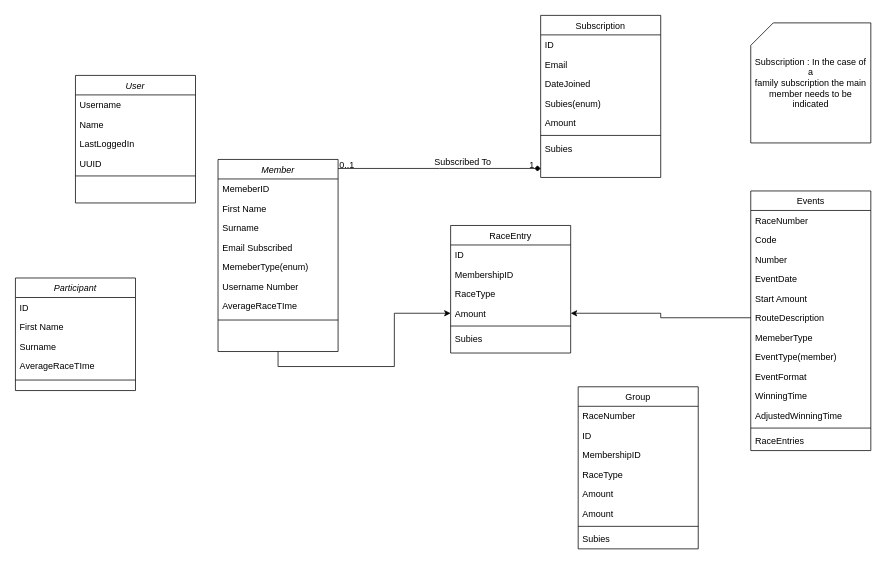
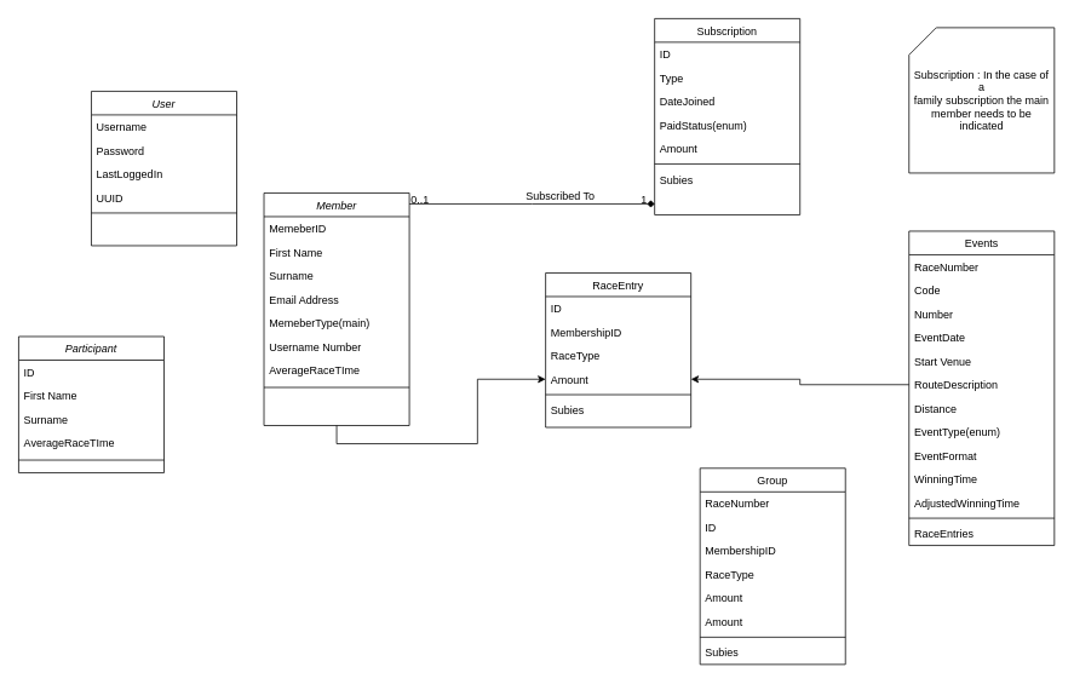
  <mxCell id="0" />
  <mxCell id="1" parent="0" />
  <mxCell id="2" style="edgeStyle=orthogonalEdgeStyle;rounded=0;orthogonalLoop=1;jettySize=auto;html=1;exitX=0.5;exitY=1;exitDx=0;exitDy=0;" edge="1" parent="1" source="3" target="35"><mxGeometry relative="1" as="geometry" /></mxCell>
  <mxCell id="3" value="Member" style="swimlane;fontStyle=2;align=center;verticalAlign=top;childLayout=stackLayout;horizontal=1;startSize=26;horizontalStack=0;resizeParent=1;resizeLast=0;collapsible=1;marginBottom=0;rounded=0;shadow=0;strokeWidth=1;" parent="1" vertex="1"><mxGeometry x="290" y="212" width="160" height="256" as="geometry"><mxRectangle x="230" y="140" width="160" height="26" as="alternateBounds" /></mxGeometry></mxCell>
  <mxCell id="4" value="MemeberID" style="text;align=left;verticalAlign=top;spacingLeft=4;spacingRight=4;overflow=hidden;rotatable=0;points=[[0,0.5],[1,0.5]];portConstraint=eastwest;" parent="3" vertex="1"><mxGeometry y="26" width="160" height="26" as="geometry" /></mxCell>
  <mxCell id="5" value="First Name    " style="text;align=left;verticalAlign=top;spacingLeft=4;spacingRight=4;overflow=hidden;rotatable=0;points=[[0,0.5],[1,0.5]];portConstraint=eastwest;" vertex="1" parent="3"><mxGeometry y="52" width="160" height="26" as="geometry" /></mxCell>
  <mxCell id="6" value="Surname" style="text;align=left;verticalAlign=top;spacingLeft=4;spacingRight=4;overflow=hidden;rotatable=0;points=[[0,0.5],[1,0.5]];portConstraint=eastwest;rounded=0;shadow=0;html=0;" vertex="1" parent="3"><mxGeometry y="78" width="160" height="26" as="geometry" /></mxCell>
- <mxCell id="7" value="Email Subscribed" style="text;align=left;verticalAlign=top;spacingLeft=4;spacingRight=4;overflow=hidden;rotatable=0;points=[[0,0.5],[1,0.5]];portConstraint=eastwest;rounded=0;shadow=0;html=0;" parent="3" vertex="1"><mxGeometry y="104" width="160" height="26" as="geometry" /></mxCell>
- <mxCell id="8" value="MemeberType(enum)&#10;" style="text;align=left;verticalAlign=top;spacingLeft=4;spacingRight=4;overflow=hidden;rotatable=0;points=[[0,0.5],[1,0.5]];portConstraint=eastwest;rounded=0;shadow=0;html=0;" vertex="1" parent="3"><mxGeometry y="130" width="160" height="26" as="geometry" /></mxCell>
+ <mxCell id="7" value="Email Address" style="text;align=left;verticalAlign=top;spacingLeft=4;spacingRight=4;overflow=hidden;rotatable=0;points=[[0,0.5],[1,0.5]];portConstraint=eastwest;rounded=0;shadow=0;html=0;" parent="3" vertex="1"><mxGeometry y="104" width="160" height="26" as="geometry" /></mxCell>
+ <mxCell id="8" value="MemeberType(main)&#10;" style="text;align=left;verticalAlign=top;spacingLeft=4;spacingRight=4;overflow=hidden;rotatable=0;points=[[0,0.5],[1,0.5]];portConstraint=eastwest;rounded=0;shadow=0;html=0;" vertex="1" parent="3"><mxGeometry y="130" width="160" height="26" as="geometry" /></mxCell>
  <mxCell id="9" value="Username Number" style="text;align=left;verticalAlign=top;spacingLeft=4;spacingRight=4;overflow=hidden;rotatable=0;points=[[0,0.5],[1,0.5]];portConstraint=eastwest;rounded=0;shadow=0;html=0;" vertex="1" parent="3"><mxGeometry y="156" width="160" height="26" as="geometry" /></mxCell>
  <mxCell id="10" value="AverageRaceTIme" style="text;align=left;verticalAlign=top;spacingLeft=4;spacingRight=4;overflow=hidden;rotatable=0;points=[[0,0.5],[1,0.5]];portConstraint=eastwest;rounded=0;shadow=0;html=0;" vertex="1" parent="3"><mxGeometry y="182" width="160" height="28" as="geometry" /></mxCell>
  <mxCell id="11" value="" style="line;html=1;strokeWidth=1;align=left;verticalAlign=middle;spacingTop=-1;spacingLeft=3;spacingRight=3;rotatable=0;labelPosition=right;points=[];portConstraint=eastwest;" parent="3" vertex="1"><mxGeometry y="210" width="160" height="8" as="geometry" /></mxCell>
  <mxCell id="12" value="Subscription" style="swimlane;fontStyle=0;align=center;verticalAlign=top;childLayout=stackLayout;horizontal=1;startSize=26;horizontalStack=0;resizeParent=1;resizeLast=0;collapsible=1;marginBottom=0;rounded=0;shadow=0;strokeWidth=1;" parent="1" vertex="1"><mxGeometry x="720" y="20" width="160" height="216" as="geometry"><mxRectangle x="550" y="140" width="160" height="26" as="alternateBounds" /></mxGeometry></mxCell>
  <mxCell id="13" value="ID" style="text;align=left;verticalAlign=top;spacingLeft=4;spacingRight=4;overflow=hidden;rotatable=0;points=[[0,0.5],[1,0.5]];portConstraint=eastwest;" parent="12" vertex="1"><mxGeometry y="26" width="160" height="26" as="geometry" /></mxCell>
- <mxCell id="14" value="Email" style="text;align=left;verticalAlign=top;spacingLeft=4;spacingRight=4;overflow=hidden;rotatable=0;points=[[0,0.5],[1,0.5]];portConstraint=eastwest;rounded=0;shadow=0;html=0;" parent="12" vertex="1"><mxGeometry y="52" width="160" height="26" as="geometry" /></mxCell>
+ <mxCell id="14" value="Type" style="text;align=left;verticalAlign=top;spacingLeft=4;spacingRight=4;overflow=hidden;rotatable=0;points=[[0,0.5],[1,0.5]];portConstraint=eastwest;rounded=0;shadow=0;html=0;" parent="12" vertex="1"><mxGeometry y="52" width="160" height="26" as="geometry" /></mxCell>
  <mxCell id="15" value="DateJoined" style="text;align=left;verticalAlign=top;spacingLeft=4;spacingRight=4;overflow=hidden;rotatable=0;points=[[0,0.5],[1,0.5]];portConstraint=eastwest;" vertex="1" parent="12"><mxGeometry y="78" width="160" height="26" as="geometry" /></mxCell>
- <mxCell id="16" value="Subies(enum)" style="text;align=left;verticalAlign=top;spacingLeft=4;spacingRight=4;overflow=hidden;rotatable=0;points=[[0,0.5],[1,0.5]];portConstraint=eastwest;rounded=0;shadow=0;html=0;" parent="12" vertex="1"><mxGeometry y="104" width="160" height="26" as="geometry" /></mxCell>
+ <mxCell id="16" value="PaidStatus(enum)" style="text;align=left;verticalAlign=top;spacingLeft=4;spacingRight=4;overflow=hidden;rotatable=0;points=[[0,0.5],[1,0.5]];portConstraint=eastwest;rounded=0;shadow=0;html=0;" parent="12" vertex="1"><mxGeometry y="104" width="160" height="26" as="geometry" /></mxCell>
  <mxCell id="17" value="Amount" style="text;align=left;verticalAlign=top;spacingLeft=4;spacingRight=4;overflow=hidden;rotatable=0;points=[[0,0.5],[1,0.5]];portConstraint=eastwest;rounded=0;shadow=0;html=0;" parent="12" vertex="1"><mxGeometry y="130" width="160" height="26" as="geometry" /></mxCell>
  <mxCell id="18" value="" style="line;html=1;strokeWidth=1;align=left;verticalAlign=middle;spacingTop=-1;spacingLeft=3;spacingRight=3;rotatable=0;labelPosition=right;points=[];portConstraint=eastwest;" parent="12" vertex="1"><mxGeometry y="156" width="160" height="8" as="geometry" /></mxCell>
  <mxCell id="19" value="Subies&#10;" style="text;align=left;verticalAlign=top;spacingLeft=4;spacingRight=4;overflow=hidden;rotatable=0;points=[[0,0.5],[1,0.5]];portConstraint=eastwest;" vertex="1" parent="12"><mxGeometry y="164" width="160" height="26" as="geometry" /></mxCell>
  <mxCell id="20" value="" style="endArrow=diamond;shadow=0;strokeWidth=1;rounded=0;endFill=1;edgeStyle=elbowEdgeStyle;elbow=vertical;" parent="1" source="3" target="12" edge="1"><mxGeometry x="0.5" y="41" relative="1" as="geometry"><mxPoint x="460" y="312" as="sourcePoint" /><mxPoint x="620" y="312" as="targetPoint" /><mxPoint x="-40" y="32" as="offset" /></mxGeometry></mxCell>
  <mxCell id="21" value="0..1" style="resizable=0;align=left;verticalAlign=bottom;labelBackgroundColor=none;fontSize=12;" parent="20" connectable="0" vertex="1"><mxGeometry x="-1" relative="1" as="geometry"><mxPoint y="4" as="offset" /></mxGeometry></mxCell>
  <mxCell id="22" value="1" style="resizable=0;align=right;verticalAlign=bottom;labelBackgroundColor=none;fontSize=12;" parent="20" connectable="0" vertex="1"><mxGeometry x="1" relative="1" as="geometry"><mxPoint x="-7" y="4" as="offset" /></mxGeometry></mxCell>
  <mxCell id="23" value="Subscribed To" style="text;html=1;resizable=0;points=[];;align=center;verticalAlign=middle;labelBackgroundColor=none;rounded=0;shadow=0;strokeWidth=1;fontSize=12;" parent="20" vertex="1" connectable="0"><mxGeometry x="0.5" y="49" relative="1" as="geometry"><mxPoint x="-38" y="40" as="offset" /></mxGeometry></mxCell>
  <mxCell id="24" value="User" style="swimlane;fontStyle=2;align=center;verticalAlign=top;childLayout=stackLayout;horizontal=1;startSize=26;horizontalStack=0;resizeParent=1;resizeLast=0;collapsible=1;marginBottom=0;rounded=0;shadow=0;strokeWidth=1;" vertex="1" parent="1"><mxGeometry x="100" y="100" width="160" height="170" as="geometry"><mxRectangle x="230" y="140" width="160" height="26" as="alternateBounds" /></mxGeometry></mxCell>
  <mxCell id="25" value="Username" style="text;align=left;verticalAlign=top;spacingLeft=4;spacingRight=4;overflow=hidden;rotatable=0;points=[[0,0.5],[1,0.5]];portConstraint=eastwest;" vertex="1" parent="24"><mxGeometry y="26" width="160" height="26" as="geometry" /></mxCell>
- <mxCell id="26" value="Name" style="text;align=left;verticalAlign=top;spacingLeft=4;spacingRight=4;overflow=hidden;rotatable=0;points=[[0,0.5],[1,0.5]];portConstraint=eastwest;" vertex="1" parent="24"><mxGeometry y="52" width="160" height="26" as="geometry" /></mxCell>
+ <mxCell id="26" value="Password" style="text;align=left;verticalAlign=top;spacingLeft=4;spacingRight=4;overflow=hidden;rotatable=0;points=[[0,0.5],[1,0.5]];portConstraint=eastwest;" vertex="1" parent="24"><mxGeometry y="52" width="160" height="26" as="geometry" /></mxCell>
  <mxCell id="27" value="LastLoggedIn" style="text;align=left;verticalAlign=top;spacingLeft=4;spacingRight=4;overflow=hidden;rotatable=0;points=[[0,0.5],[1,0.5]];portConstraint=eastwest;rounded=0;shadow=0;html=0;" vertex="1" parent="24"><mxGeometry y="78" width="160" height="26" as="geometry" /></mxCell>
  <mxCell id="28" value="UUID" style="text;align=left;verticalAlign=top;spacingLeft=4;spacingRight=4;overflow=hidden;rotatable=0;points=[[0,0.5],[1,0.5]];portConstraint=eastwest;rounded=0;shadow=0;html=0;" vertex="1" parent="24"><mxGeometry y="104" width="160" height="26" as="geometry" /></mxCell>
  <mxCell id="29" value="" style="line;html=1;strokeWidth=1;align=left;verticalAlign=middle;spacingTop=-1;spacingLeft=3;spacingRight=3;rotatable=0;labelPosition=right;points=[];portConstraint=eastwest;" vertex="1" parent="24"><mxGeometry y="130" width="160" height="8" as="geometry" /></mxCell>
  <mxCell id="30" value="Subscription : In the case of a&lt;br&gt;family subscription the main member needs to be indicated" style="shape=card;whiteSpace=wrap;html=1;" vertex="1" parent="1"><mxGeometry x="1000" y="30" width="160" height="160" as="geometry" /></mxCell>
  <mxCell id="31" value="RaceEntry" style="swimlane;fontStyle=0;align=center;verticalAlign=top;childLayout=stackLayout;horizontal=1;startSize=26;horizontalStack=0;resizeParent=1;resizeLast=0;collapsible=1;marginBottom=0;rounded=0;shadow=0;strokeWidth=1;" vertex="1" parent="1"><mxGeometry x="600" y="300" width="160" height="170" as="geometry"><mxRectangle x="550" y="140" width="160" height="26" as="alternateBounds" /></mxGeometry></mxCell>
  <mxCell id="32" value="ID" style="text;align=left;verticalAlign=top;spacingLeft=4;spacingRight=4;overflow=hidden;rotatable=0;points=[[0,0.5],[1,0.5]];portConstraint=eastwest;" vertex="1" parent="31"><mxGeometry y="26" width="160" height="26" as="geometry" /></mxCell>
  <mxCell id="33" value="MembershipID" style="text;align=left;verticalAlign=top;spacingLeft=4;spacingRight=4;overflow=hidden;rotatable=0;points=[[0,0.5],[1,0.5]];portConstraint=eastwest;" vertex="1" parent="31"><mxGeometry y="52" width="160" height="26" as="geometry" /></mxCell>
  <mxCell id="34" value="RaceType" style="text;align=left;verticalAlign=top;spacingLeft=4;spacingRight=4;overflow=hidden;rotatable=0;points=[[0,0.5],[1,0.5]];portConstraint=eastwest;rounded=0;shadow=0;html=0;" vertex="1" parent="31"><mxGeometry y="78" width="160" height="26" as="geometry" /></mxCell>
  <mxCell id="35" value="Amount" style="text;align=left;verticalAlign=top;spacingLeft=4;spacingRight=4;overflow=hidden;rotatable=0;points=[[0,0.5],[1,0.5]];portConstraint=eastwest;rounded=0;shadow=0;html=0;" vertex="1" parent="31"><mxGeometry y="104" width="160" height="26" as="geometry" /></mxCell>
  <mxCell id="36" value="" style="line;html=1;strokeWidth=1;align=left;verticalAlign=middle;spacingTop=-1;spacingLeft=3;spacingRight=3;rotatable=0;labelPosition=right;points=[];portConstraint=eastwest;" vertex="1" parent="31"><mxGeometry y="130" width="160" height="8" as="geometry" /></mxCell>
  <mxCell id="37" value="Subies&#10;" style="text;align=left;verticalAlign=top;spacingLeft=4;spacingRight=4;overflow=hidden;rotatable=0;points=[[0,0.5],[1,0.5]];portConstraint=eastwest;" vertex="1" parent="31"><mxGeometry y="138" width="160" height="26" as="geometry" /></mxCell>
  <mxCell id="38" value="Events" style="swimlane;fontStyle=0;align=center;verticalAlign=top;childLayout=stackLayout;horizontal=1;startSize=26;horizontalStack=0;resizeParent=1;resizeLast=0;collapsible=1;marginBottom=0;rounded=0;shadow=0;strokeWidth=1;" vertex="1" parent="1"><mxGeometry x="1000" y="254" width="160" height="346" as="geometry"><mxRectangle x="550" y="140" width="160" height="26" as="alternateBounds" /></mxGeometry></mxCell>
  <mxCell id="39" value="RaceNumber" style="text;align=left;verticalAlign=top;spacingLeft=4;spacingRight=4;overflow=hidden;rotatable=0;points=[[0,0.5],[1,0.5]];portConstraint=eastwest;rounded=0;shadow=0;html=0;" vertex="1" parent="38"><mxGeometry y="26" width="160" height="26" as="geometry" /></mxCell>
  <mxCell id="40" value="Code" style="text;align=left;verticalAlign=top;spacingLeft=4;spacingRight=4;overflow=hidden;rotatable=0;points=[[0,0.5],[1,0.5]];portConstraint=eastwest;" vertex="1" parent="38"><mxGeometry y="52" width="160" height="26" as="geometry" /></mxCell>
  <mxCell id="41" value="Number    " style="text;align=left;verticalAlign=top;spacingLeft=4;spacingRight=4;overflow=hidden;rotatable=0;points=[[0,0.5],[1,0.5]];portConstraint=eastwest;" vertex="1" parent="38"><mxGeometry y="78" width="160" height="26" as="geometry" /></mxCell>
  <mxCell id="42" value="EventDate" style="text;align=left;verticalAlign=top;spacingLeft=4;spacingRight=4;overflow=hidden;rotatable=0;points=[[0,0.5],[1,0.5]];portConstraint=eastwest;rounded=0;shadow=0;html=0;" vertex="1" parent="38"><mxGeometry y="104" width="160" height="26" as="geometry" /></mxCell>
- <mxCell id="43" value="Start Amount" style="text;align=left;verticalAlign=top;spacingLeft=4;spacingRight=4;overflow=hidden;rotatable=0;points=[[0,0.5],[1,0.5]];portConstraint=eastwest;rounded=0;shadow=0;html=0;" vertex="1" parent="38"><mxGeometry y="130" width="160" height="26" as="geometry" /></mxCell>
+ <mxCell id="43" value="Start Venue" style="text;align=left;verticalAlign=top;spacingLeft=4;spacingRight=4;overflow=hidden;rotatable=0;points=[[0,0.5],[1,0.5]];portConstraint=eastwest;rounded=0;shadow=0;html=0;" vertex="1" parent="38"><mxGeometry y="130" width="160" height="26" as="geometry" /></mxCell>
  <mxCell id="44" value="RouteDescription" style="text;align=left;verticalAlign=top;spacingLeft=4;spacingRight=4;overflow=hidden;rotatable=0;points=[[0,0.5],[1,0.5]];portConstraint=eastwest;rounded=0;shadow=0;html=0;" vertex="1" parent="38"><mxGeometry y="156" width="160" height="26" as="geometry" /></mxCell>
- <mxCell id="45" value="MemeberType" style="text;align=left;verticalAlign=top;spacingLeft=4;spacingRight=4;overflow=hidden;rotatable=0;points=[[0,0.5],[1,0.5]];portConstraint=eastwest;rounded=0;shadow=0;html=0;" vertex="1" parent="38"><mxGeometry y="182" width="160" height="26" as="geometry" /></mxCell>
- <mxCell id="46" value="EventType(member)&#10;" style="text;align=left;verticalAlign=top;spacingLeft=4;spacingRight=4;overflow=hidden;rotatable=0;points=[[0,0.5],[1,0.5]];portConstraint=eastwest;rounded=0;shadow=0;html=0;" vertex="1" parent="38"><mxGeometry y="208" width="160" height="26" as="geometry" /></mxCell>
+ <mxCell id="45" value="Distance" style="text;align=left;verticalAlign=top;spacingLeft=4;spacingRight=4;overflow=hidden;rotatable=0;points=[[0,0.5],[1,0.5]];portConstraint=eastwest;rounded=0;shadow=0;html=0;" vertex="1" parent="38"><mxGeometry y="182" width="160" height="26" as="geometry" /></mxCell>
+ <mxCell id="46" value="EventType(enum)&#10;" style="text;align=left;verticalAlign=top;spacingLeft=4;spacingRight=4;overflow=hidden;rotatable=0;points=[[0,0.5],[1,0.5]];portConstraint=eastwest;rounded=0;shadow=0;html=0;" vertex="1" parent="38"><mxGeometry y="208" width="160" height="26" as="geometry" /></mxCell>
  <mxCell id="47" value="EventFormat" style="text;align=left;verticalAlign=top;spacingLeft=4;spacingRight=4;overflow=hidden;rotatable=0;points=[[0,0.5],[1,0.5]];portConstraint=eastwest;rounded=0;shadow=0;html=0;" vertex="1" parent="38"><mxGeometry y="234" width="160" height="26" as="geometry" /></mxCell>
  <mxCell id="48" value="WinningTime" style="text;align=left;verticalAlign=top;spacingLeft=4;spacingRight=4;overflow=hidden;rotatable=0;points=[[0,0.5],[1,0.5]];portConstraint=eastwest;rounded=0;shadow=0;html=0;" vertex="1" parent="38"><mxGeometry y="260" width="160" height="26" as="geometry" /></mxCell>
  <mxCell id="49" value="AdjustedWinningTime&#10;" style="text;align=left;verticalAlign=top;spacingLeft=4;spacingRight=4;overflow=hidden;rotatable=0;points=[[0,0.5],[1,0.5]];portConstraint=eastwest;rounded=0;shadow=0;html=0;" vertex="1" parent="38"><mxGeometry y="286" width="160" height="26" as="geometry" /></mxCell>
  <mxCell id="50" value="" style="line;html=1;strokeWidth=1;align=left;verticalAlign=middle;spacingTop=-1;spacingLeft=3;spacingRight=3;rotatable=0;labelPosition=right;points=[];portConstraint=eastwest;" vertex="1" parent="38"><mxGeometry y="312" width="160" height="8" as="geometry" /></mxCell>
  <mxCell id="51" value="RaceEntries" style="text;align=left;verticalAlign=top;spacingLeft=4;spacingRight=4;overflow=hidden;rotatable=0;points=[[0,0.5],[1,0.5]];portConstraint=eastwest;" vertex="1" parent="38"><mxGeometry y="320" width="160" height="26" as="geometry" /></mxCell>
  <mxCell id="52" style="edgeStyle=orthogonalEdgeStyle;rounded=0;orthogonalLoop=1;jettySize=auto;html=1;exitX=0;exitY=0.5;exitDx=0;exitDy=0;entryX=1;entryY=0.5;entryDx=0;entryDy=0;" edge="1" parent="1" source="44" target="35"><mxGeometry relative="1" as="geometry" /></mxCell>
  <mxCell id="53" value="Participant" style="swimlane;fontStyle=2;align=center;verticalAlign=top;childLayout=stackLayout;horizontal=1;startSize=26;horizontalStack=0;resizeParent=1;resizeLast=0;collapsible=1;marginBottom=0;rounded=0;shadow=0;strokeWidth=1;" vertex="1" parent="1"><mxGeometry x="20" y="370" width="160" height="150" as="geometry"><mxRectangle x="230" y="140" width="160" height="26" as="alternateBounds" /></mxGeometry></mxCell>
  <mxCell id="54" value="ID" style="text;align=left;verticalAlign=top;spacingLeft=4;spacingRight=4;overflow=hidden;rotatable=0;points=[[0,0.5],[1,0.5]];portConstraint=eastwest;" vertex="1" parent="53"><mxGeometry y="26" width="160" height="26" as="geometry" /></mxCell>
  <mxCell id="55" value="First Name    " style="text;align=left;verticalAlign=top;spacingLeft=4;spacingRight=4;overflow=hidden;rotatable=0;points=[[0,0.5],[1,0.5]];portConstraint=eastwest;" vertex="1" parent="53"><mxGeometry y="52" width="160" height="26" as="geometry" /></mxCell>
  <mxCell id="56" value="Surname" style="text;align=left;verticalAlign=top;spacingLeft=4;spacingRight=4;overflow=hidden;rotatable=0;points=[[0,0.5],[1,0.5]];portConstraint=eastwest;rounded=0;shadow=0;html=0;" vertex="1" parent="53"><mxGeometry y="78" width="160" height="26" as="geometry" /></mxCell>
  <mxCell id="57" value="AverageRaceTIme" style="text;align=left;verticalAlign=top;spacingLeft=4;spacingRight=4;overflow=hidden;rotatable=0;points=[[0,0.5],[1,0.5]];portConstraint=eastwest;rounded=0;shadow=0;html=0;" vertex="1" parent="53"><mxGeometry y="104" width="160" height="28" as="geometry" /></mxCell>
  <mxCell id="58" value="" style="line;html=1;strokeWidth=1;align=left;verticalAlign=middle;spacingTop=-1;spacingLeft=3;spacingRight=3;rotatable=0;labelPosition=right;points=[];portConstraint=eastwest;" vertex="1" parent="53"><mxGeometry y="132" width="160" height="8" as="geometry" /></mxCell>
  <mxCell id="59" value="Group" style="swimlane;fontStyle=0;align=center;verticalAlign=top;childLayout=stackLayout;horizontal=1;startSize=26;horizontalStack=0;resizeParent=1;resizeLast=0;collapsible=1;marginBottom=0;rounded=0;shadow=0;strokeWidth=1;" vertex="1" parent="1"><mxGeometry x="770" y="515" width="160" height="216" as="geometry"><mxRectangle x="550" y="140" width="160" height="26" as="alternateBounds" /></mxGeometry></mxCell>
  <mxCell id="60" value="RaceNumber" style="text;align=left;verticalAlign=top;spacingLeft=4;spacingRight=4;overflow=hidden;rotatable=0;points=[[0,0.5],[1,0.5]];portConstraint=eastwest;rounded=0;shadow=0;html=0;" vertex="1" parent="59"><mxGeometry y="26" width="160" height="26" as="geometry" /></mxCell>
  <mxCell id="61" value="ID" style="text;align=left;verticalAlign=top;spacingLeft=4;spacingRight=4;overflow=hidden;rotatable=0;points=[[0,0.5],[1,0.5]];portConstraint=eastwest;" vertex="1" parent="59"><mxGeometry y="52" width="160" height="26" as="geometry" /></mxCell>
  <mxCell id="62" value="MembershipID" style="text;align=left;verticalAlign=top;spacingLeft=4;spacingRight=4;overflow=hidden;rotatable=0;points=[[0,0.5],[1,0.5]];portConstraint=eastwest;" vertex="1" parent="59"><mxGeometry y="78" width="160" height="26" as="geometry" /></mxCell>
  <mxCell id="63" value="RaceType" style="text;align=left;verticalAlign=top;spacingLeft=4;spacingRight=4;overflow=hidden;rotatable=0;points=[[0,0.5],[1,0.5]];portConstraint=eastwest;rounded=0;shadow=0;html=0;" vertex="1" parent="59"><mxGeometry y="104" width="160" height="26" as="geometry" /></mxCell>
  <mxCell id="64" value="Amount" style="text;align=left;verticalAlign=top;spacingLeft=4;spacingRight=4;overflow=hidden;rotatable=0;points=[[0,0.5],[1,0.5]];portConstraint=eastwest;rounded=0;shadow=0;html=0;" vertex="1" parent="59"><mxGeometry y="130" width="160" height="26" as="geometry" /></mxCell>
  <mxCell id="65" value="Amount" style="text;align=left;verticalAlign=top;spacingLeft=4;spacingRight=4;overflow=hidden;rotatable=0;points=[[0,0.5],[1,0.5]];portConstraint=eastwest;rounded=0;shadow=0;html=0;" vertex="1" parent="59"><mxGeometry y="156" width="160" height="26" as="geometry" /></mxCell>
  <mxCell id="66" value="" style="line;html=1;strokeWidth=1;align=left;verticalAlign=middle;spacingTop=-1;spacingLeft=3;spacingRight=3;rotatable=0;labelPosition=right;points=[];portConstraint=eastwest;" vertex="1" parent="59"><mxGeometry y="182" width="160" height="8" as="geometry" /></mxCell>
  <mxCell id="67" value="Subies&#10;" style="text;align=left;verticalAlign=top;spacingLeft=4;spacingRight=4;overflow=hidden;rotatable=0;points=[[0,0.5],[1,0.5]];portConstraint=eastwest;" vertex="1" parent="59"><mxGeometry y="190" width="160" height="26" as="geometry" /></mxCell>
